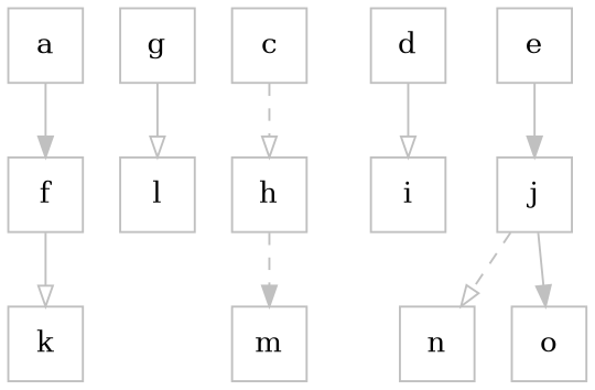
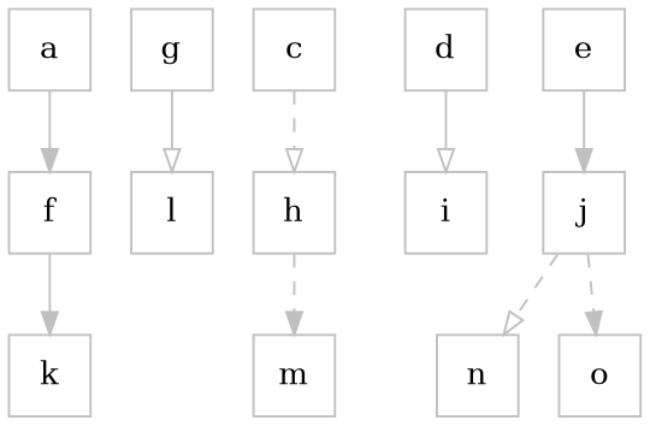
  digraph {
    fillcolor=whitesmoke
    node [color=gray fillcolor=green shape=square style=rectangle]
    edge [arrowhead=normal color=grey style=solid]
    f
    a [fillcolor=red]
    k [fillcolor=orange]
    g
    l [fillcolor=orange]
    h
    c [fillcolor=red]
    m [fillcolor=orange]
    i
    d [fillcolor=red]
    j
    e [fillcolor=red]
    n [fillcolor=orange]
    o [fillcolor=orange]
-   f -> k [arrowhead=onormal]
+   f -> k
    a -> f
    g -> l [arrowhead=onormal]
    h -> m [style=dashed]
    c -> h [arrowhead=onormal style=dashed]
    d -> i [arrowhead=onormal]
    j -> n [arrowhead=onormal style=dashed]
-   j -> o
+   j -> o [style=dashed]
    e -> j
  }
